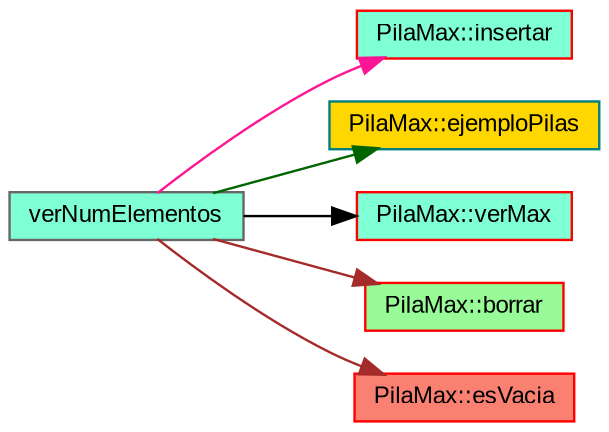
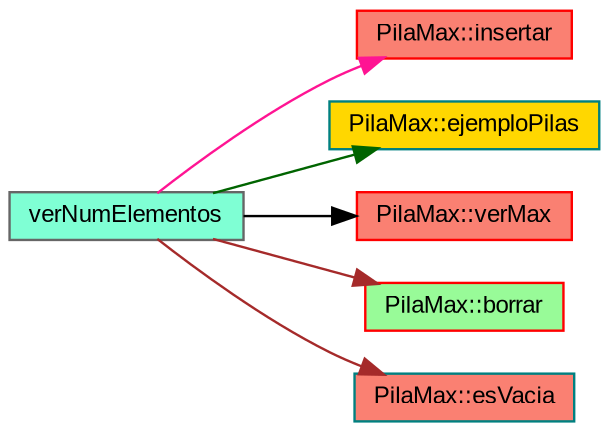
  digraph {
    fontname="Liberation Sans"
    rankdir=LR
    node [color=red fillcolor=aquamarine fontname="Liberation Sans" fontsize=10 shape=record style=filled]
    edge [color=brown fontname="Liberation Sans" fontsize=10 labelfontname=Helvetica labelfontsize=10 style=solid]
    n1 [color=gray40 fontcolor=black height=0.2 label=verNumElementos width=0.4]
-   n2 [height=0.2 label="PilaMax::insertar" width=0.4]
+   n2 [fillcolor=salmon height=0.2 label="PilaMax::insertar" width=0.4]
    n3 [color=teal fillcolor=gold height=0.2 label="PilaMax::ejemploPilas" width=0.4]
-   n4 [height=0.2 label="PilaMax::verMax" width=0.4]
+   n4 [fillcolor=salmon height=0.2 label="PilaMax::verMax" width=0.4]
    n5 [fillcolor=palegreen height=0.2 label="PilaMax::borrar" width=0.4]
-   n6 [fillcolor=salmon height=0.2 label="PilaMax::esVacia" width=0.4]
+   n6 [color=teal fillcolor=salmon height=0.2 label="PilaMax::esVacia" width=0.4]
    n1 -> n2 [color=deeppink]
    n1 -> n3 [color=darkgreen]
    n1 -> n4 [color=black]
    n1 -> n5
    n1 -> n6
  }
